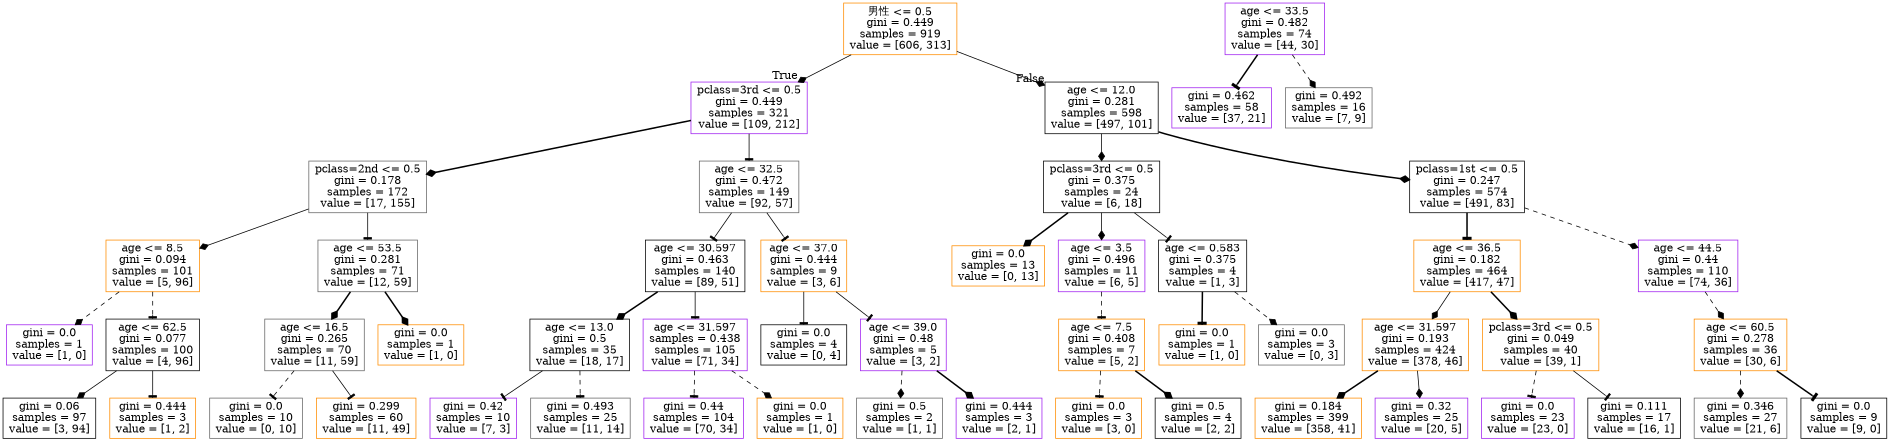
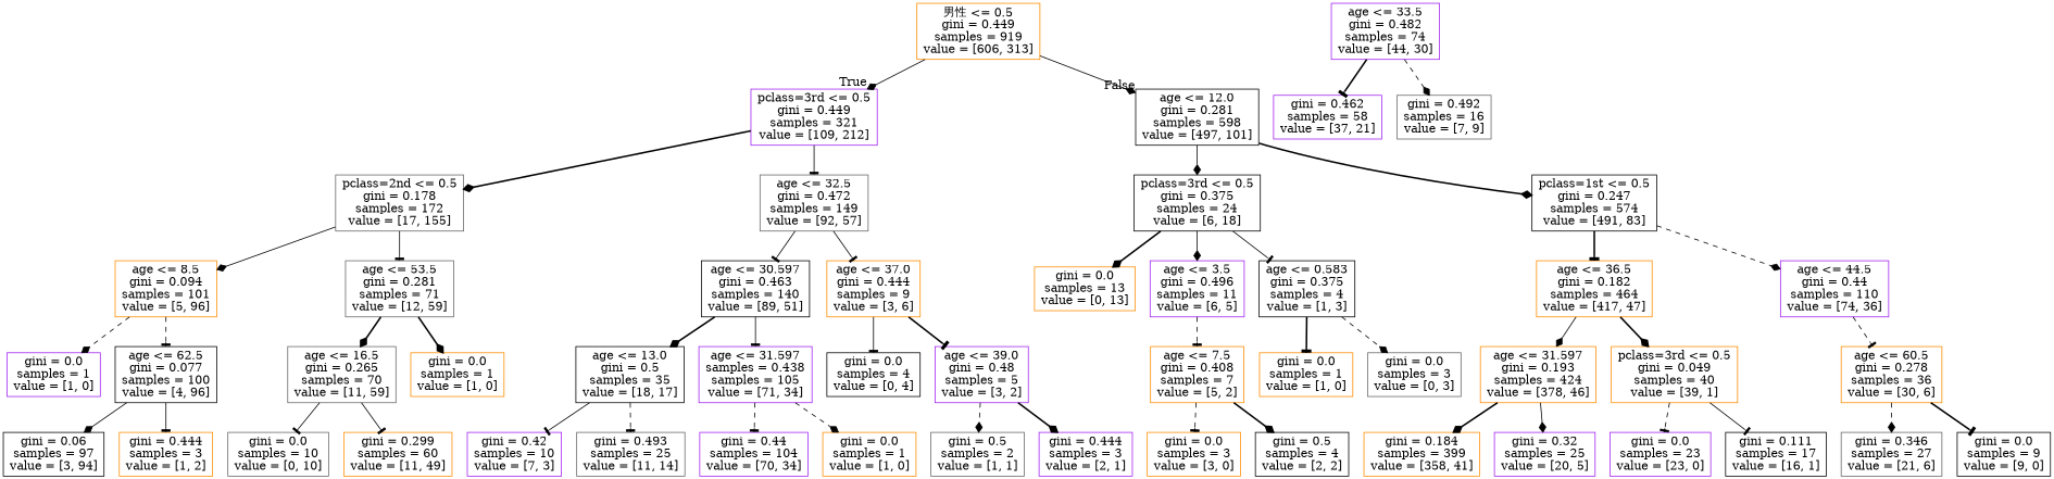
  digraph {
    node [color=darkorange shape=box]
    edge [arrowhead=diamond style=solid]
    n1 [label="男性 <= 0.5\ngini = 0.449\nsamples = 919\nvalue = [606, 313]"]
    n2 [color=purple label="pclass=3rd <= 0.5\ngini = 0.449\nsamples = 321\nvalue = [109, 212]"]
    n3 [color=black label="age <= 12.0\ngini = 0.281\nsamples = 598\nvalue = [497, 101]"]
    n4 [color=gray40 label="pclass=2nd <= 0.5\ngini = 0.178\nsamples = 172\nvalue = [17, 155]"]
    n5 [color=gray40 label="age <= 32.5\ngini = 0.472\nsamples = 149\nvalue = [92, 57]"]
    n6 [color=black label="pclass=3rd <= 0.5\ngini = 0.375\nsamples = 24\nvalue = [6, 18]"]
    n7 [color=black label="pclass=1st <= 0.5\ngini = 0.247\nsamples = 574\nvalue = [491, 83]"]
    n8 [label="age <= 8.5\ngini = 0.094\nsamples = 101\nvalue = [5, 96]"]
    n9 [color=gray40 label="age <= 53.5\ngini = 0.281\nsamples = 71\nvalue = [12, 59]"]
    n10 [color=black label="age <= 30.597\ngini = 0.463\nsamples = 140\nvalue = [89, 51]"]
    n11 [label="age <= 37.0\ngini = 0.444\nsamples = 9\nvalue = [3, 6]"]
    n12 [color=purple label="gini = 0.0\nsamples = 1\nvalue = [1, 0]"]
    n13 [color=black label="age <= 62.5\ngini = 0.077\nsamples = 100\nvalue = [4, 96]"]
    n14 [color=gray40 label="age <= 16.5\ngini = 0.265\nsamples = 70\nvalue = [11, 59]"]
    n15 [label="gini = 0.0\nsamples = 1\nvalue = [1, 0]"]
    n16 [color=black label="gini = 0.06\nsamples = 97\nvalue = [3, 94]"]
    n17 [label="gini = 0.444\nsamples = 3\nvalue = [1, 2]"]
    n18 [color=gray40 label="gini = 0.0\nsamples = 10\nvalue = [0, 10]"]
    n19 [label="gini = 0.299\nsamples = 60\nvalue = [11, 49]"]
    n20 [color=black label="age <= 13.0\ngini = 0.5\nsamples = 35\nvalue = [18, 17]"]
    n21 [color=purple label="age <= 31.597\nsamples = 0.438\nsamples = 105\nvalue = [71, 34]"]
    n22 [color=black label="gini = 0.0\nsamples = 4\nvalue = [0, 4]"]
    n23 [color=purple label="age <= 39.0\ngini = 0.48\nsamples = 5\nvalue = [3, 2]"]
    n24 [color=purple label="gini = 0.42\nsamples = 10\nvalue = [7, 3]"]
    n25 [color=gray40 label="gini = 0.493\nsamples = 25\nvalue = [11, 14]"]
    n26 [color=purple label="gini = 0.44\nsamples = 104\nvalue = [70, 34]"]
    n27 [label="gini = 0.0\nsamples = 1\nvalue = [1, 0]"]
    n28 [color=gray40 label="gini = 0.5\nsamples = 2\nvalue = [1, 1]"]
    n29 [color=purple label="gini = 0.444\nsamples = 3\nvalue = [2, 1]"]
    n30 [label="gini = 0.0\nsamples = 13\nvalue = [0, 13]"]
    n31 [color=purple label="age <= 3.5\ngini = 0.496\nsamples = 11\nvalue = [6, 5]"]
    n32 [color=black label="age <= 0.583\ngini = 0.375\nsamples = 4\nvalue = [1, 3]"]
    n33 [label="age <= 36.5\ngini = 0.182\nsamples = 464\nvalue = [417, 47]"]
    n34 [color=purple label="age <= 44.5\ngini = 0.44\nsamples = 110\nvalue = [74, 36]"]
    n35 [label="age <= 7.5\ngini = 0.408\nsamples = 7\nvalue = [5, 2]"]
    n36 [label="gini = 0.0\nsamples = 1\nvalue = [1, 0]"]
    n37 [color=gray40 label="gini = 0.0\nsamples = 3\nvalue = [0, 3]"]
    n38 [label="gini = 0.0\nsamples = 3\nvalue = [3, 0]"]
    n39 [color=black label="gini = 0.5\nsamples = 4\nvalue = [2, 2]"]
    n40 [label="age <= 31.597\ngini = 0.193\nsamples = 424\nvalue = [378, 46]"]
    n41 [label="pclass=3rd <= 0.5\ngini = 0.049\nsamples = 40\nvalue = [39, 1]"]
    n42 [label="age <= 60.5\ngini = 0.278\nsamples = 36\nvalue = [30, 6]"]
    n43 [label="gini = 0.184\nsamples = 399\nvalue = [358, 41]"]
    n44 [color=purple label="gini = 0.32\nsamples = 25\nvalue = [20, 5]"]
    n45 [color=purple label="gini = 0.0\nsamples = 23\nvalue = [23, 0]"]
    n46 [color=black label="gini = 0.111\nsamples = 17\nvalue = [16, 1]"]
    n47 [color=purple label="age <= 33.5\ngini = 0.482\nsamples = 74\nvalue = [44, 30]"]
    n48 [color=purple label="gini = 0.462\nsamples = 58\nvalue = [37, 21]"]
    n49 [color=gray40 label="gini = 0.492\nsamples = 16\nvalue = [7, 9]"]
    n50 [color=gray40 label="gini = 0.346\nsamples = 27\nvalue = [21, 6]"]
    n51 [color=black label="gini = 0.0\nsamples = 9\nvalue = [9, 0]"]
    n1 -> n2 [headlabel=True labelangle=45 labeldistance=2.5]
    n1 -> n3 [headlabel=False labelangle=-45 labeldistance=2.5]
    n2 -> n4 [style=bold]
    n2 -> n5 [arrowhead=tee]
    n3 -> n6
    n3 -> n7 [style=bold]
    n4 -> n8
    n4 -> n9 [arrowhead=tee]
    n5 -> n10 [arrowhead=tee]
    n5 -> n11 [arrowhead=tee]
    n6 -> n30 [style=bold]
    n6 -> n31
    n6 -> n32 [arrowhead=tee]
    n7 -> n33 [arrowhead=tee style=bold]
    n7 -> n34 [style=dashed]
    n8 -> n12 [style=dashed]
    n8 -> n13 [arrowhead=tee style=dashed]
    n9 -> n14 [style=bold]
    n9 -> n15 [style=bold]
    n10 -> n20 [style=bold]
    n10 -> n21 [arrowhead=tee]
    n11 -> n22 [arrowhead=tee]
-   n11 -> n23 [arrowhead=tee]
+   n11 -> n23 [arrowhead=tee style=bold]
    n13 -> n16
    n13 -> n17 [arrowhead=tee]
-   n14 -> n18 [arrowhead=tee style=dashed]
+   n14 -> n18 [arrowhead=tee]
    n14 -> n19 [arrowhead=tee]
    n20 -> n24 [arrowhead=tee]
    n20 -> n25 [arrowhead=tee style=dashed]
    n21 -> n26 [arrowhead=tee style=dashed]
    n21 -> n27 [style=dashed]
    n23 -> n28 [style=dashed]
    n23 -> n29 [style=bold]
    n31 -> n35 [arrowhead=tee style=dashed]
    n32 -> n36 [arrowhead=tee style=bold]
    n32 -> n37 [style=dashed]
    n33 -> n40
    n33 -> n41 [style=bold]
-   n34 -> n42 [style=dashed]
+   n34 -> n42 [arrowhead=tee style=dashed]
    n35 -> n38 [arrowhead=tee style=dashed]
    n35 -> n39 [style=bold]
    n40 -> n43 [style=bold]
    n40 -> n44
    n41 -> n45 [arrowhead=tee style=dashed]
    n41 -> n46 [arrowhead=tee]
    n42 -> n50 [style=dashed]
    n42 -> n51 [arrowhead=tee style=bold]
    n47 -> n48 [arrowhead=tee style=bold]
    n47 -> n49 [style=dashed]
  }
